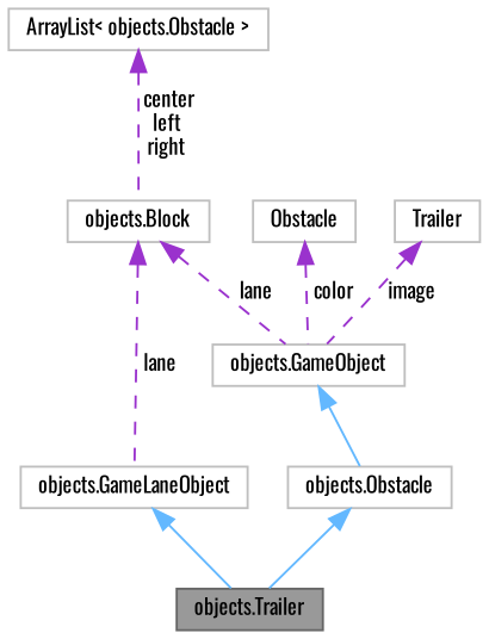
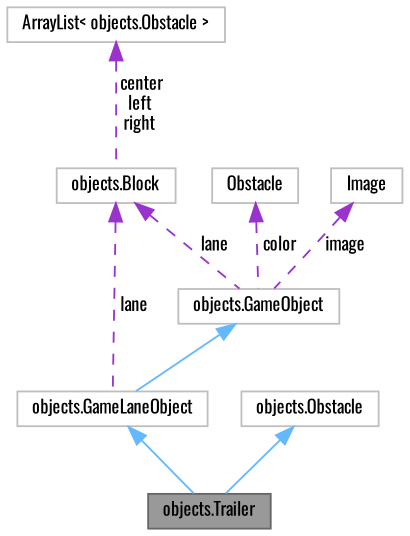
  digraph {
    fontname=Oswald
    node [color=grey75 fillcolor=white fontname=Oswald fontsize=10 shape=box style=filled]
    edge [color=darkorchid3 dir=back fontname=Oswald fontsize=10 labelfontname=Helvetica labelfontsize=10 style=dashed]
    n1 [color=gray40 fillcolor=grey60 fontcolor=black height=0.2 label="objects.Trailer" width=0.4]
    n2 [height=0.2 label="objects.Obstacle" width=0.4]
    n3 [height=0.2 label="objects.GameLaneObject" width=0.4]
    n4 [height=0.2 label="objects.GameObject" width=0.4]
    n5 [height=0.2 label=Obstacle width=0.4]
-   n6 [height=0.2 label=Trailer width=0.4]
+   n6 [height=0.2 label=Image width=0.4]
    n7 [height=0.2 label="objects.Block" width=0.4]
    n8 [height=0.2 label="ArrayList\< objects.Obstacle \>" width=0.4]
    n2 -> n1 [color=steelblue1 style=solid]
    n3 -> n1 [color=steelblue1 style=solid]
-   n4 -> n2 [color=steelblue1 style=solid]
+   n4 -> n3 [color=steelblue1 style=solid]
    n5 -> n4 [label=" color"]
    n6 -> n4 [label=" image"]
    n7 -> n3 [label=" lane"]
    n7 -> n4 [label=" lane"]
    n8 -> n7 [label=" center\nleft\nright"]
  }
